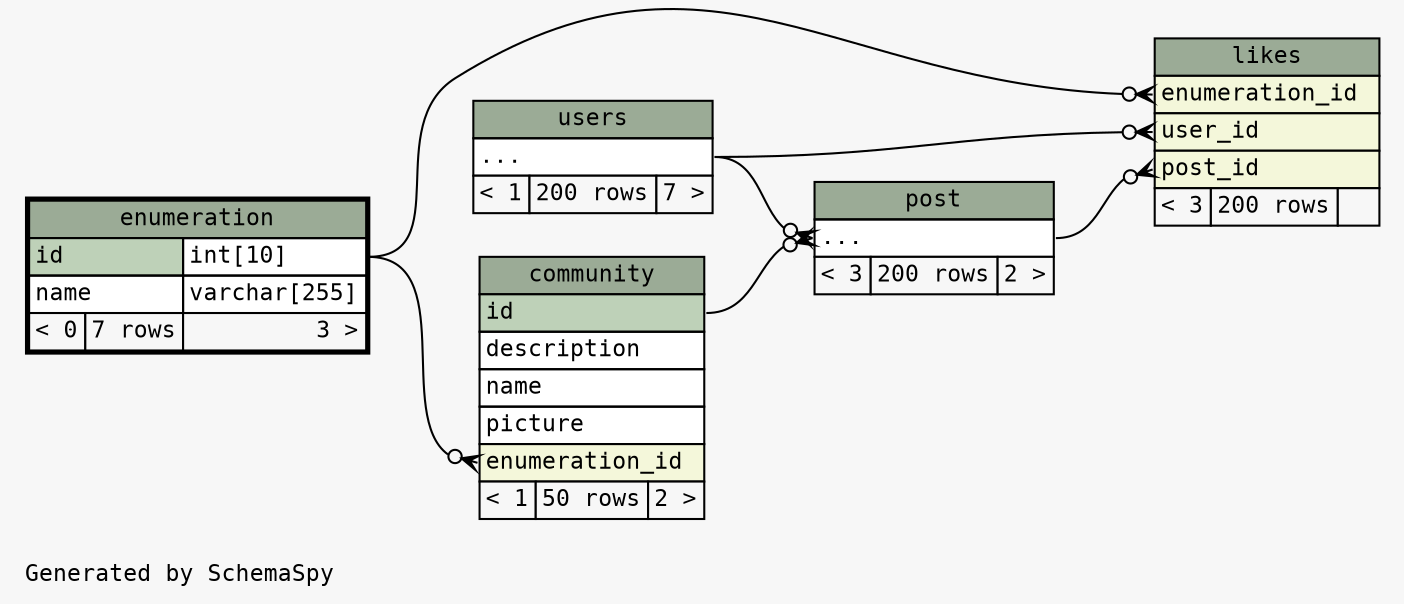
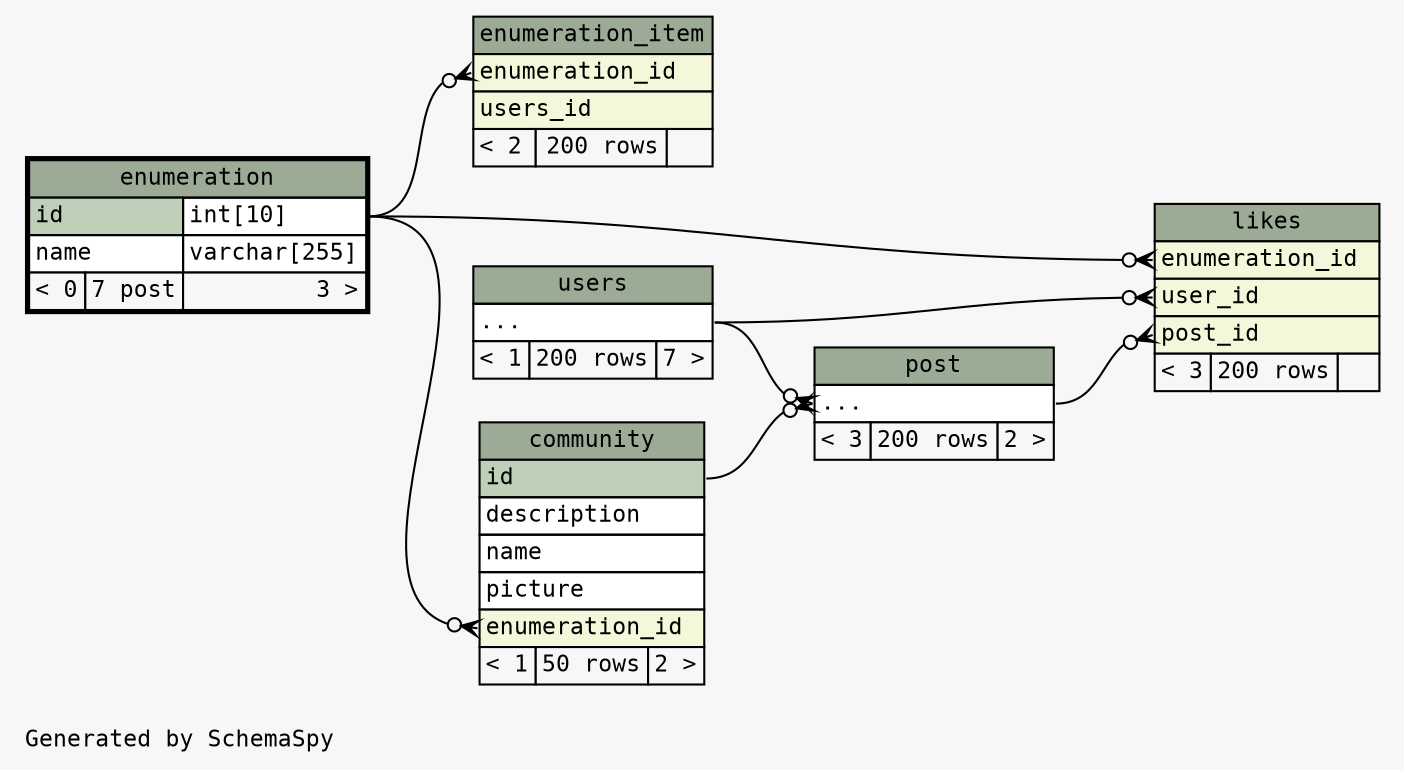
  digraph {
    bgcolor="#f7f7f7"
    fontname="DejaVu Sans Mono"
    fontsize=11
    label="\nGenerated by SchemaSpy"
    labeljust=l
    nodesep=0.18
    rankdir=RL
    ranksep=0.46
    node [fontname="DejaVu Sans Mono" fontsize=11 shape=plaintext]
    edge [arrowhead=none arrowsize=0.8 arrowtail=crowodot dir=back fontname="DejaVu Sans Mono" headport="id.type:e" tailport="enumeration_id:w"]
    n1 [label=<     <TABLE BORDER="0" CELLBORDER="1" CELLSPACING="0" BGCOLOR="#ffffff">       <TR><TD COLSPAN="3" BGCOLOR="#9bab96" ALIGN="CENTER">community</TD></TR>       <TR><TD PORT="id" COLSPAN="3" BGCOLOR="#bed1b8" ALIGN="LEFT">id</TD></TR>       <TR><TD PORT="description" COLSPAN="3" ALIGN="LEFT">description</TD></TR>       <TR><TD PORT="name" COLSPAN="3" ALIGN="LEFT">name</TD></TR>       <TR><TD PORT="picture" COLSPAN="3" ALIGN="LEFT">picture</TD></TR>       <TR><TD PORT="enumeration_id" COLSPAN="3" BGCOLOR="#f4f7da" ALIGN="LEFT">enumeration_id</TD></TR>       <TR><TD ALIGN="LEFT" BGCOLOR="#f7f7f7">&lt; 1</TD><TD ALIGN="RIGHT" BGCOLOR="#f7f7f7">50 rows</TD><TD ALIGN="RIGHT" BGCOLOR="#f7f7f7">2 &gt;</TD></TR>     </TABLE>>]
-   n2 [label=<     <TABLE BORDER="2" CELLBORDER="1" CELLSPACING="0" BGCOLOR="#ffffff">       <TR><TD COLSPAN="3" BGCOLOR="#9bab96" ALIGN="CENTER">enumeration</TD></TR>       <TR><TD PORT="id" COLSPAN="2" BGCOLOR="#bed1b8" ALIGN="LEFT">id</TD><TD PORT="id.type" ALIGN="LEFT">int[10]</TD></TR>       <TR><TD PORT="name" COLSPAN="2" ALIGN="LEFT">name</TD><TD PORT="name.type" ALIGN="LEFT">varchar[255]</TD></TR>       <TR><TD ALIGN="LEFT" BGCOLOR="#f7f7f7">&lt; 0</TD><TD ALIGN="RIGHT" BGCOLOR="#f7f7f7">7 rows</TD><TD ALIGN="RIGHT" BGCOLOR="#f7f7f7">3 &gt;</TD></TR>     </TABLE>>]
+   n2 [label=<     <TABLE BORDER="2" CELLBORDER="1" CELLSPACING="0" BGCOLOR="#ffffff">       <TR><TD COLSPAN="3" BGCOLOR="#9bab96" ALIGN="CENTER">enumeration</TD></TR>       <TR><TD PORT="id" COLSPAN="2" BGCOLOR="#bed1b8" ALIGN="LEFT">id</TD><TD PORT="id.type" ALIGN="LEFT">int[10]</TD></TR>       <TR><TD PORT="name" COLSPAN="2" ALIGN="LEFT">name</TD><TD PORT="name.type" ALIGN="LEFT">varchar[255]</TD></TR>       <TR><TD ALIGN="LEFT" BGCOLOR="#f7f7f7">&lt; 0</TD><TD ALIGN="RIGHT" BGCOLOR="#f7f7f7">7 post</TD><TD ALIGN="RIGHT" BGCOLOR="#f7f7f7">3 &gt;</TD></TR>     </TABLE>>]
+   n3 [label=<     <TABLE BORDER="0" CELLBORDER="1" CELLSPACING="0" BGCOLOR="#ffffff">       <TR><TD COLSPAN="3" BGCOLOR="#9bab96" ALIGN="CENTER">enumeration_item</TD></TR>       <TR><TD PORT="enumeration_id" COLSPAN="3" BGCOLOR="#f4f7da" ALIGN="LEFT">enumeration_id</TD></TR>       <TR><TD PORT="users_id" COLSPAN="3" BGCOLOR="#f4f7da" ALIGN="LEFT">users_id</TD></TR>       <TR><TD ALIGN="LEFT" BGCOLOR="#f7f7f7">&lt; 2</TD><TD ALIGN="RIGHT" BGCOLOR="#f7f7f7">200 rows</TD><TD ALIGN="RIGHT" BGCOLOR="#f7f7f7">  </TD></TR>     </TABLE>>]
    n4 [label=<     <TABLE BORDER="0" CELLBORDER="1" CELLSPACING="0" BGCOLOR="#ffffff">       <TR><TD COLSPAN="3" BGCOLOR="#9bab96" ALIGN="CENTER">users</TD></TR>       <TR><TD PORT="elipses" COLSPAN="3" ALIGN="LEFT">...</TD></TR>       <TR><TD ALIGN="LEFT" BGCOLOR="#f7f7f7">&lt; 1</TD><TD ALIGN="RIGHT" BGCOLOR="#f7f7f7">200 rows</TD><TD ALIGN="RIGHT" BGCOLOR="#f7f7f7">7 &gt;</TD></TR>     </TABLE>>]
    n5 [label=<     <TABLE BORDER="0" CELLBORDER="1" CELLSPACING="0" BGCOLOR="#ffffff">       <TR><TD COLSPAN="3" BGCOLOR="#9bab96" ALIGN="CENTER">likes</TD></TR>       <TR><TD PORT="enumeration_id" COLSPAN="3" BGCOLOR="#f4f7da" ALIGN="LEFT">enumeration_id</TD></TR>       <TR><TD PORT="user_id" COLSPAN="3" BGCOLOR="#f4f7da" ALIGN="LEFT">user_id</TD></TR>       <TR><TD PORT="post_id" COLSPAN="3" BGCOLOR="#f4f7da" ALIGN="LEFT">post_id</TD></TR>       <TR><TD ALIGN="LEFT" BGCOLOR="#f7f7f7">&lt; 3</TD><TD ALIGN="RIGHT" BGCOLOR="#f7f7f7">200 rows</TD><TD ALIGN="RIGHT" BGCOLOR="#f7f7f7">  </TD></TR>     </TABLE>>]
    n6 [label=<     <TABLE BORDER="0" CELLBORDER="1" CELLSPACING="0" BGCOLOR="#ffffff">       <TR><TD COLSPAN="3" BGCOLOR="#9bab96" ALIGN="CENTER">post</TD></TR>       <TR><TD PORT="elipses" COLSPAN="3" ALIGN="LEFT">...</TD></TR>       <TR><TD ALIGN="LEFT" BGCOLOR="#f7f7f7">&lt; 3</TD><TD ALIGN="RIGHT" BGCOLOR="#f7f7f7">200 rows</TD><TD ALIGN="RIGHT" BGCOLOR="#f7f7f7">2 &gt;</TD></TR>     </TABLE>>]
    n1 -> n2
+   n3 -> n2
    n5 -> n2
    n5 -> n4 [headport="elipses:e" tailport="user_id:w"]
    n5 -> n6 [headport="elipses:e" tailport="post_id:w"]
    n6 -> n1 [headport="id:e" tailport="elipses:w"]
    n6 -> n4 [headport="elipses:e" tailport="elipses:w"]
  }
